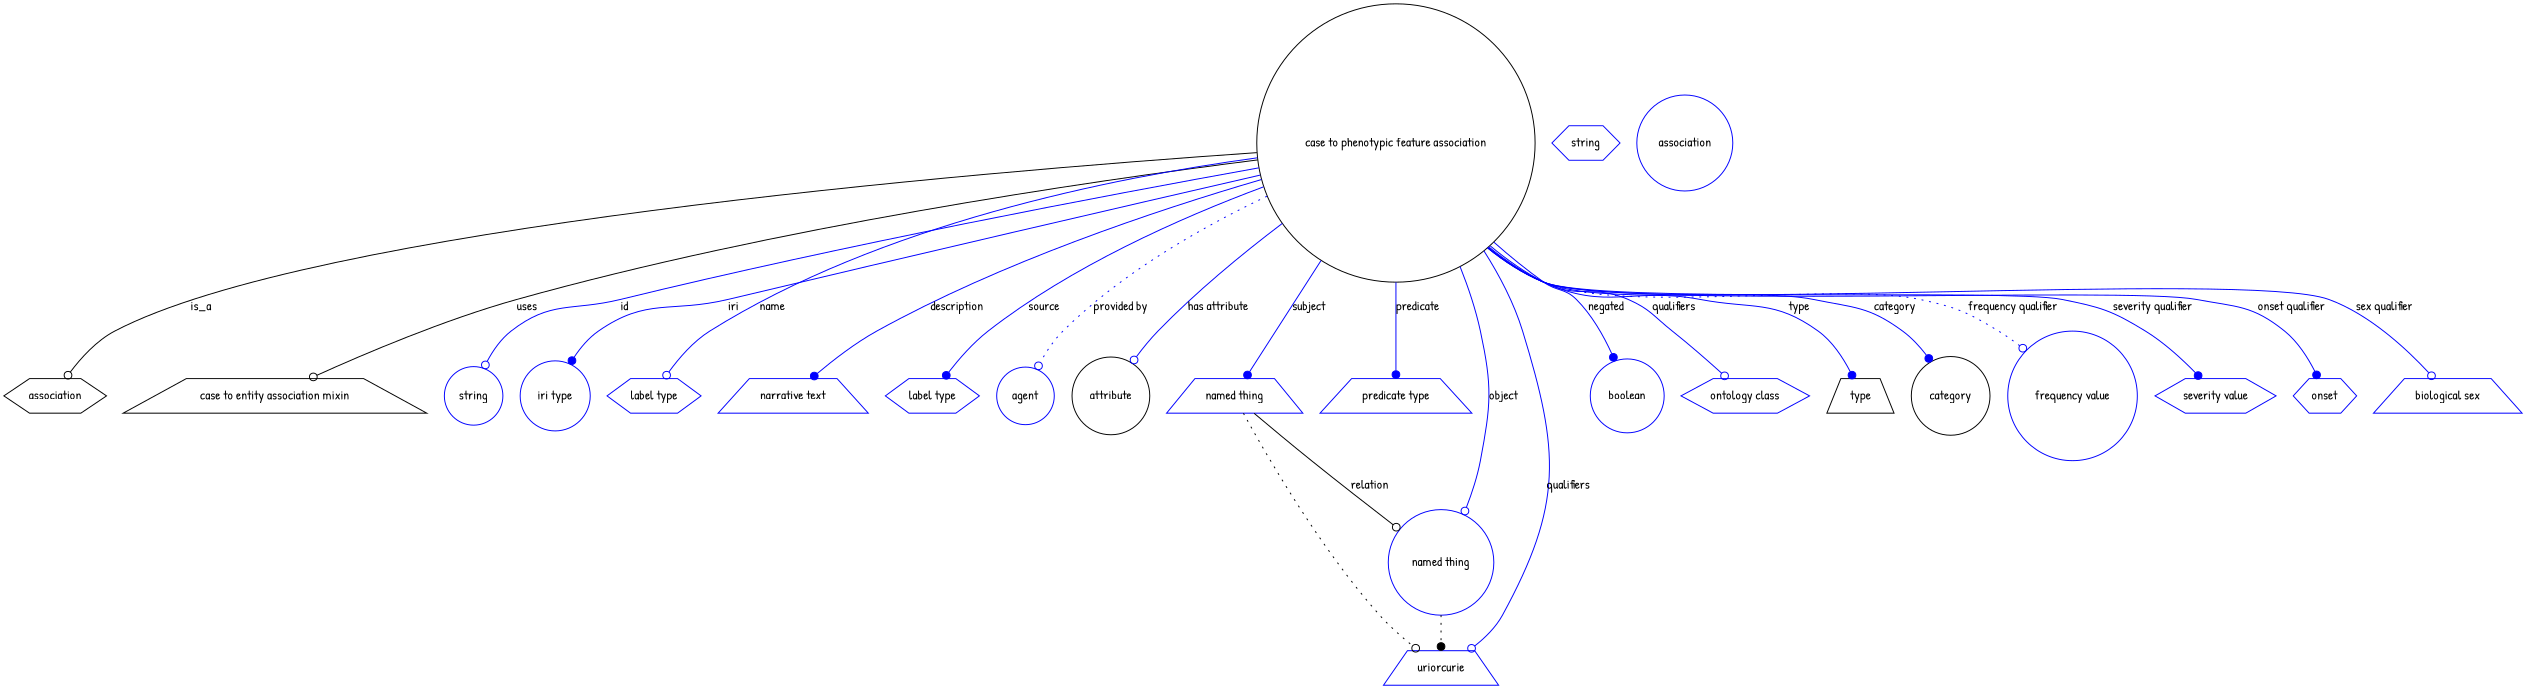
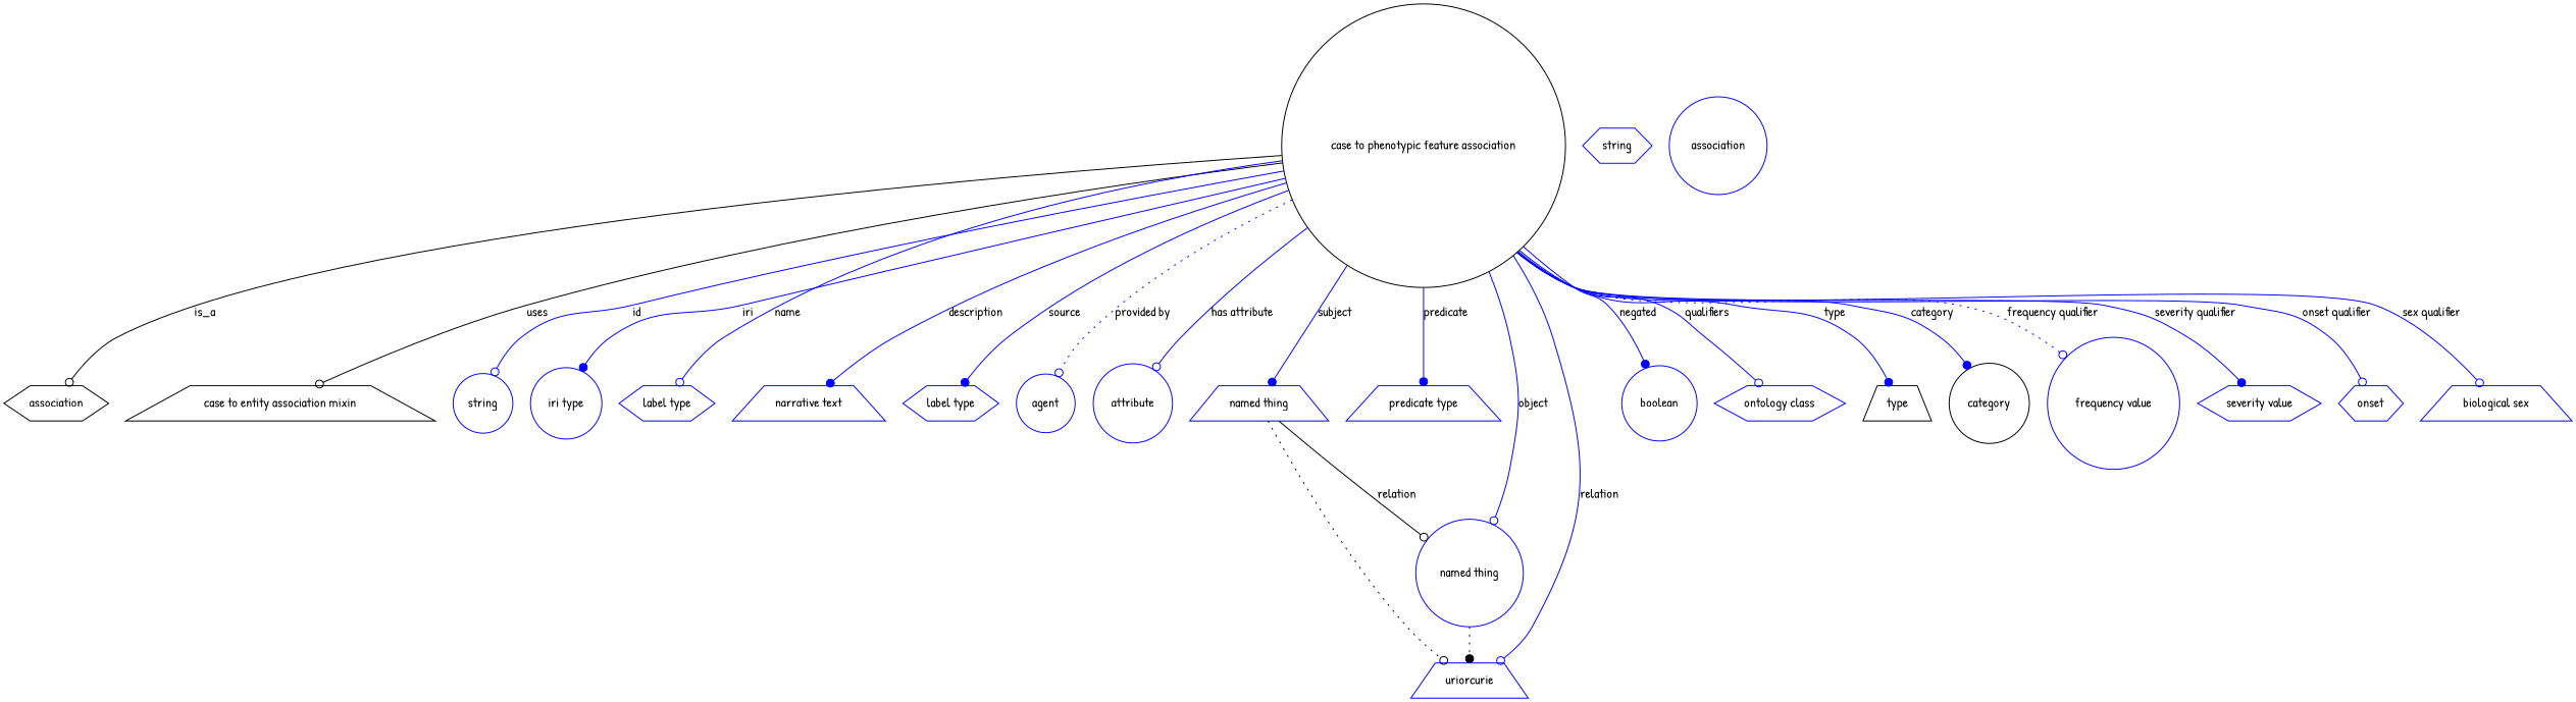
  digraph {
    fontname="Patrick Hand"
    node [fontname="Patrick Hand" shape=circle color=blue]
    edge [arrowhead=odot fontname="Patrick Hand" color=blue style=solid]
    n1 [height=0.5 label="case to phenotypic feature association" width=4.026 color=""]
    association [height=0.5 shape=hexagon width=1.3902 color=""]
    "case to entity association mixin" [height=0.5 shape=trapezium width=3.3941 color=""]
    n4 [height=0.5 label=string width=0.84854]
    n5 [height=0.5 label="iri type" width=1.011]
    n6 [height=0.5 label="label type" shape=hexagon width=1.2638]
    n7 [height=0.5 label="narrative text" shape=trapezium width=1.6068]
    n8 [height=0.5 label="label type" shape=hexagon width=1.2638]
    n9 [height=0.5 label=agent width=0.83048]
-   n10 [color=black height=0.5 label=attribute width=1.1193]
+   n10 [height=0.5 label=attribute width=1.1193]
    n11 [height=0.5 label="named thing" shape=trapezium width=1.5346]
    n12 [height=0.5 label="predicate type" shape=trapezium width=1.679]
    n13 [height=0.5 label="named thing" width=1.5346]
    n14 [height=0.5 label=uriorcurie shape=trapezium width=1.2638]
    n15 [height=0.5 label=boolean width=1.0652]
    n16 [height=0.5 label="ontology class" shape=hexagon width=1.7151]
    type [height=0.5 shape=trapezium width=0.75 color=""]
    category [height=0.5 width=1.1374 color=""]
    n19 [height=0.5 label="frequency value" width=1.8776]
    n20 [height=0.5 label="severity value" shape=hexagon width=1.661]
    n21 [height=0.5 label=onset shape=hexagon width=0.81243]
    n22 [height=0.5 label="biological sex" shape=trapezium width=1.661]
    n23 [height=0.5 label=string shape=hexagon width=0.84854]
    n24 [height=0.5 label=association width=1.3902]
    n1 -> association [label=is_a color="" style=""]
    n1 -> "case to entity association mixin" [label=uses color="" style=""]
    n1 -> n4 [label=id]
    n1 -> n5 [arrowhead=dot label=iri]
    n1 -> n6 [label=name]
    n1 -> n7 [arrowhead=dot label=description]
    n1 -> n8 [arrowhead=dot label=source]
    n1 -> n9 [label="provided by" style=dotted]
    n1 -> n10 [label="has attribute"]
    n1 -> n11 [arrowhead=dot label=subject]
    n1 -> n12 [arrowhead=dot label=predicate]
    n1 -> n13 [label=object]
-   n1 -> n14 [label=qualifiers]
+   n1 -> n14 [label=relation]
    n1 -> n15 [arrowhead=dot label=negated]
    n1 -> n16 [label=qualifiers]
    n1 -> type [arrowhead=dot label=type]
    n1 -> category [arrowhead=dot label=category]
    n1 -> n19 [label="frequency qualifier" style=dotted]
    n1 -> n20 [arrowhead=dot label="severity qualifier"]
-   n1 -> n21 [arrowhead=dot label="onset qualifier"]
+   n1 -> n21 [label="onset qualifier"]
    n1 -> n22 [label="sex qualifier"]
    n11 -> n13 [label=relation color="" style=""]
    n11 -> n14 [style=dotted color=""]
    n13 -> n14 [arrowhead=dot style=dotted color=""]
  }
